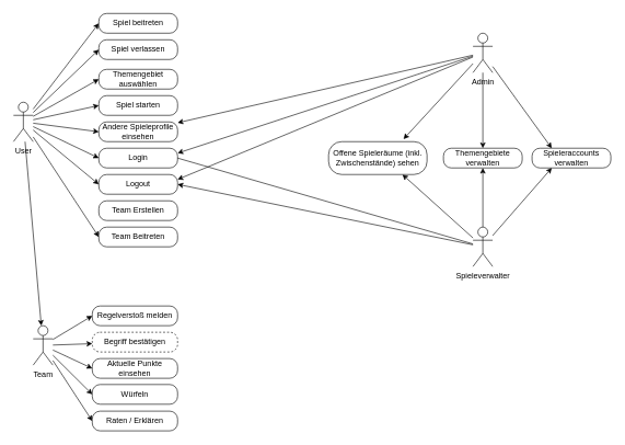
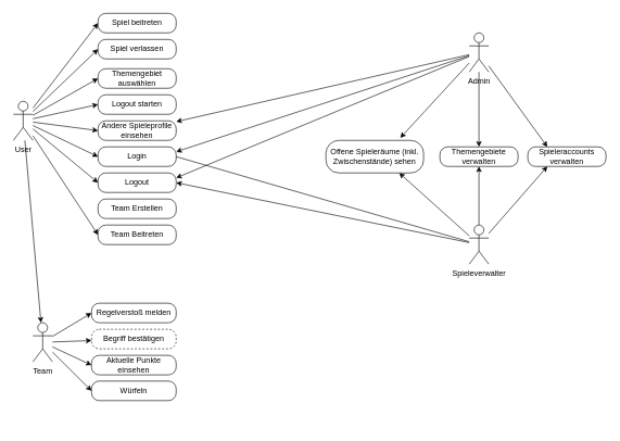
  <mxCell id="0" />
  <mxCell id="1" parent="0" />
  <mxCell id="2" style="edgeStyle=none;rounded=0;orthogonalLoop=1;jettySize=auto;html=1;entryX=0;entryY=0.5;entryDx=0;entryDy=0;" edge="1" parent="1" source="11" target="37"><mxGeometry relative="1" as="geometry" /></mxCell>
  <mxCell id="3" style="edgeStyle=none;rounded=0;orthogonalLoop=1;jettySize=auto;html=1;entryX=0;entryY=0.5;entryDx=0;entryDy=0;" edge="1" parent="1" source="11" target="33"><mxGeometry relative="1" as="geometry" /></mxCell>
  <mxCell id="4" style="edgeStyle=none;rounded=0;orthogonalLoop=1;jettySize=auto;html=1;entryX=0;entryY=0.5;entryDx=0;entryDy=0;" edge="1" parent="1" source="11" target="32"><mxGeometry relative="1" as="geometry" /></mxCell>
  <mxCell id="5" style="edgeStyle=none;rounded=0;orthogonalLoop=1;jettySize=auto;html=1;entryX=0;entryY=0.5;entryDx=0;entryDy=0;" edge="1" parent="1" source="11" target="21"><mxGeometry relative="1" as="geometry" /></mxCell>
  <mxCell id="6" style="edgeStyle=none;rounded=0;orthogonalLoop=1;jettySize=auto;html=1;entryX=0;entryY=0.5;entryDx=0;entryDy=0;" edge="1" parent="1" source="11" target="20"><mxGeometry relative="1" as="geometry" /></mxCell>
  <mxCell id="7" style="edgeStyle=none;rounded=0;orthogonalLoop=1;jettySize=auto;html=1;entryX=0;entryY=0.5;entryDx=0;entryDy=0;" edge="1" parent="1" source="11" target="18"><mxGeometry relative="1" as="geometry" /></mxCell>
  <mxCell id="8" style="edgeStyle=none;rounded=0;orthogonalLoop=1;jettySize=auto;html=1;entryX=0;entryY=0.5;entryDx=0;entryDy=0;" edge="1" parent="1" source="11" target="19"><mxGeometry relative="1" as="geometry" /></mxCell>
  <mxCell id="9" style="edgeStyle=none;rounded=0;orthogonalLoop=1;jettySize=auto;html=1;" edge="1" parent="1" source="11" target="17"><mxGeometry relative="1" as="geometry" /></mxCell>
  <mxCell id="10" style="edgeStyle=none;rounded=0;orthogonalLoop=1;jettySize=auto;html=1;entryX=0;entryY=0.5;entryDx=0;entryDy=0;" edge="1" parent="1" source="11" target="46"><mxGeometry relative="1" as="geometry" /></mxCell>
  <mxCell id="11" value="User" style="shape=umlActor;verticalLabelPosition=bottom;verticalAlign=top;html=1;outlineConnect=0;" vertex="1" parent="1"><mxGeometry x="20" y="155" width="30" height="60" as="geometry" /></mxCell>
  <mxCell id="12" style="edgeStyle=none;rounded=0;orthogonalLoop=1;jettySize=auto;html=1;entryX=0;entryY=0.5;entryDx=0;entryDy=0;" edge="1" parent="1" source="17" target="23"><mxGeometry relative="1" as="geometry" /></mxCell>
  <mxCell id="13" style="edgeStyle=none;rounded=0;orthogonalLoop=1;jettySize=auto;html=1;" edge="1" parent="1" source="17" target="24"><mxGeometry relative="1" as="geometry" /></mxCell>
  <mxCell id="14" style="edgeStyle=none;rounded=0;orthogonalLoop=1;jettySize=auto;html=1;entryX=0;entryY=0.5;entryDx=0;entryDy=0;" edge="1" parent="1" source="17" target="36"><mxGeometry relative="1" as="geometry" /></mxCell>
  <mxCell id="15" style="edgeStyle=none;rounded=0;orthogonalLoop=1;jettySize=auto;html=1;entryX=0;entryY=0.5;entryDx=0;entryDy=0;" edge="1" parent="1" source="17" target="22"><mxGeometry relative="1" as="geometry" /></mxCell>
- <mxCell id="16" style="edgeStyle=none;rounded=0;orthogonalLoop=1;jettySize=auto;html=1;entryX=0;entryY=0.5;entryDx=0;entryDy=0;" edge="1" parent="1" source="17" target="38"><mxGeometry relative="1" as="geometry" /></mxCell>
  <mxCell id="17" value="Team" style="shape=umlActor;verticalLabelPosition=bottom;verticalAlign=top;html=1;outlineConnect=0;" vertex="1" parent="1"><mxGeometry x="50" y="495" width="30" height="60" as="geometry" /></mxCell>
  <mxCell id="18" value="Login" style="rounded=1;whiteSpace=wrap;html=1;arcSize=40;" vertex="1" parent="1"><mxGeometry x="150" y="225" width="120" height="30" as="geometry" /></mxCell>
  <mxCell id="19" value="Logout" style="rounded=1;whiteSpace=wrap;html=1;arcSize=40;" vertex="1" parent="1"><mxGeometry x="150" y="265" width="120" height="30" as="geometry" /></mxCell>
  <mxCell id="20" value="Spiel beitreten" style="rounded=1;whiteSpace=wrap;html=1;arcSize=40;" vertex="1" parent="1"><mxGeometry x="150" y="20" width="120" height="30" as="geometry" /></mxCell>
  <mxCell id="21" value="Spiel verlassen" style="rounded=1;whiteSpace=wrap;html=1;arcSize=40;" vertex="1" parent="1"><mxGeometry x="150" y="60" width="120" height="30" as="geometry" /></mxCell>
  <mxCell id="22" value="Würfeln" style="rounded=1;whiteSpace=wrap;html=1;arcSize=40;" vertex="1" parent="1"><mxGeometry x="140" y="584.5" width="130" height="30" as="geometry" /></mxCell>
  <mxCell id="23" value="Regelverstoß melden" style="rounded=1;whiteSpace=wrap;html=1;arcSize=40;" vertex="1" parent="1"><mxGeometry x="140" y="465" width="130" height="30" as="geometry" /></mxCell>
  <mxCell id="24" value="Begriff bestätigen" style="rounded=1;whiteSpace=wrap;html=1;arcSize=40;dashed=1;" vertex="1" parent="1"><mxGeometry x="140" y="505" width="130" height="30" as="geometry" /></mxCell>
  <mxCell id="25" style="rounded=0;orthogonalLoop=1;jettySize=auto;html=1;" edge="1" parent="1" source="31" target="37"><mxGeometry relative="1" as="geometry" /></mxCell>
  <mxCell id="26" style="edgeStyle=none;rounded=0;orthogonalLoop=1;jettySize=auto;html=1;entryX=0.5;entryY=0;entryDx=0;entryDy=0;" edge="1" parent="1" source="31" target="34"><mxGeometry relative="1" as="geometry" /></mxCell>
  <mxCell id="27" style="edgeStyle=none;rounded=0;orthogonalLoop=1;jettySize=auto;html=1;entryX=0.25;entryY=0;entryDx=0;entryDy=0;" edge="1" parent="1" source="31" target="35"><mxGeometry relative="1" as="geometry" /></mxCell>
  <mxCell id="28" style="edgeStyle=none;rounded=0;orthogonalLoop=1;jettySize=auto;html=1;entryX=1;entryY=0.25;entryDx=0;entryDy=0;" edge="1" parent="1" source="31" target="18"><mxGeometry relative="1" as="geometry" /></mxCell>
  <mxCell id="29" style="edgeStyle=none;rounded=0;orthogonalLoop=1;jettySize=auto;html=1;entryX=1;entryY=0.25;entryDx=0;entryDy=0;" edge="1" parent="1" source="31" target="19"><mxGeometry relative="1" as="geometry" /></mxCell>
  <mxCell id="30" style="edgeStyle=none;rounded=0;orthogonalLoop=1;jettySize=auto;html=1;entryX=0.761;entryY=-0.077;entryDx=0;entryDy=0;entryPerimeter=0;" edge="1" parent="1" source="31" target="47"><mxGeometry relative="1" as="geometry" /></mxCell>
  <mxCell id="31" value="Admin" style="shape=umlActor;verticalLabelPosition=bottom;verticalAlign=top;html=1;outlineConnect=0;" vertex="1" parent="1"><mxGeometry x="720" y="50" width="30" height="60" as="geometry" /></mxCell>
  <mxCell id="32" value="Themengebiet auswählen" style="rounded=1;whiteSpace=wrap;html=1;arcSize=40;" vertex="1" parent="1"><mxGeometry x="150" y="105" width="120" height="30" as="geometry" /></mxCell>
- <mxCell id="33" value="Spiel starten" style="rounded=1;whiteSpace=wrap;html=1;arcSize=40;" vertex="1" parent="1"><mxGeometry x="150" y="145" width="120" height="30" as="geometry" /></mxCell>
+ <mxCell id="33" value="Logout starten" style="rounded=1;whiteSpace=wrap;html=1;arcSize=40;" vertex="1" parent="1"><mxGeometry x="150" y="145" width="120" height="30" as="geometry" /></mxCell>
  <mxCell id="34" value="Themengebiete verwalten" style="rounded=1;whiteSpace=wrap;html=1;arcSize=40;" vertex="1" parent="1"><mxGeometry x="675" y="225" width="120" height="30" as="geometry" /></mxCell>
  <mxCell id="35" value="Spieleraccounts verwalten" style="rounded=1;whiteSpace=wrap;html=1;arcSize=40;" vertex="1" parent="1"><mxGeometry x="810" y="225" width="120" height="30" as="geometry" /></mxCell>
  <mxCell id="36" value="Aktuelle Punkte einsehen" style="rounded=1;whiteSpace=wrap;html=1;arcSize=40;" vertex="1" parent="1"><mxGeometry x="140" y="545" width="130" height="30" as="geometry" /></mxCell>
  <mxCell id="37" value="Andere Spieleprofile einsehen" style="rounded=1;whiteSpace=wrap;html=1;arcSize=40;" vertex="1" parent="1"><mxGeometry x="150" y="185" width="120" height="30" as="geometry" /></mxCell>
- <mxCell id="38" value="Raten / Erklären" style="rounded=1;whiteSpace=wrap;html=1;arcSize=40;" vertex="1" parent="1"><mxGeometry x="140" y="625" width="130" height="30" as="geometry" /></mxCell>
  <mxCell id="39" style="edgeStyle=none;rounded=0;orthogonalLoop=1;jettySize=auto;html=1;entryX=0.5;entryY=1;entryDx=0;entryDy=0;" edge="1" parent="1" source="44" target="34"><mxGeometry relative="1" as="geometry" /></mxCell>
  <mxCell id="40" style="edgeStyle=none;rounded=0;orthogonalLoop=1;jettySize=auto;html=1;entryX=0.25;entryY=1;entryDx=0;entryDy=0;" edge="1" parent="1" source="44" target="35"><mxGeometry relative="1" as="geometry" /></mxCell>
  <mxCell id="41" style="edgeStyle=none;rounded=0;orthogonalLoop=1;jettySize=auto;html=1;entryX=1;entryY=0.5;entryDx=0;entryDy=0;endArrow=none;" edge="1" parent="1" source="44" target="18"><mxGeometry relative="1" as="geometry" /></mxCell>
  <mxCell id="42" style="edgeStyle=none;rounded=0;orthogonalLoop=1;jettySize=auto;html=1;entryX=1;entryY=0.5;entryDx=0;entryDy=0;" edge="1" parent="1" source="44" target="19"><mxGeometry relative="1" as="geometry" /></mxCell>
  <mxCell id="43" style="edgeStyle=none;rounded=0;orthogonalLoop=1;jettySize=auto;html=1;entryX=0.75;entryY=1;entryDx=0;entryDy=0;" edge="1" parent="1" source="44" target="47"><mxGeometry relative="1" as="geometry" /></mxCell>
  <mxCell id="44" value="Spieleverwalter" style="shape=umlActor;verticalLabelPosition=bottom;verticalAlign=top;html=1;outlineConnect=0;" vertex="1" parent="1"><mxGeometry x="720" y="345" width="30" height="60" as="geometry" /></mxCell>
  <mxCell id="45" value="Team Erstellen" style="rounded=1;whiteSpace=wrap;html=1;arcSize=40;" vertex="1" parent="1"><mxGeometry x="150" y="305" width="120" height="30" as="geometry" /></mxCell>
  <mxCell id="46" value="Team Beitreten" style="rounded=1;whiteSpace=wrap;html=1;arcSize=40;" vertex="1" parent="1"><mxGeometry x="150" y="345" width="120" height="30" as="geometry" /></mxCell>
  <mxCell id="47" value="Offene Spieleräume (inkl. Zwischenstände) sehen" style="rounded=1;whiteSpace=wrap;html=1;arcSize=40;" vertex="1" parent="1"><mxGeometry x="500" y="215" width="150" height="50" as="geometry" /></mxCell>
